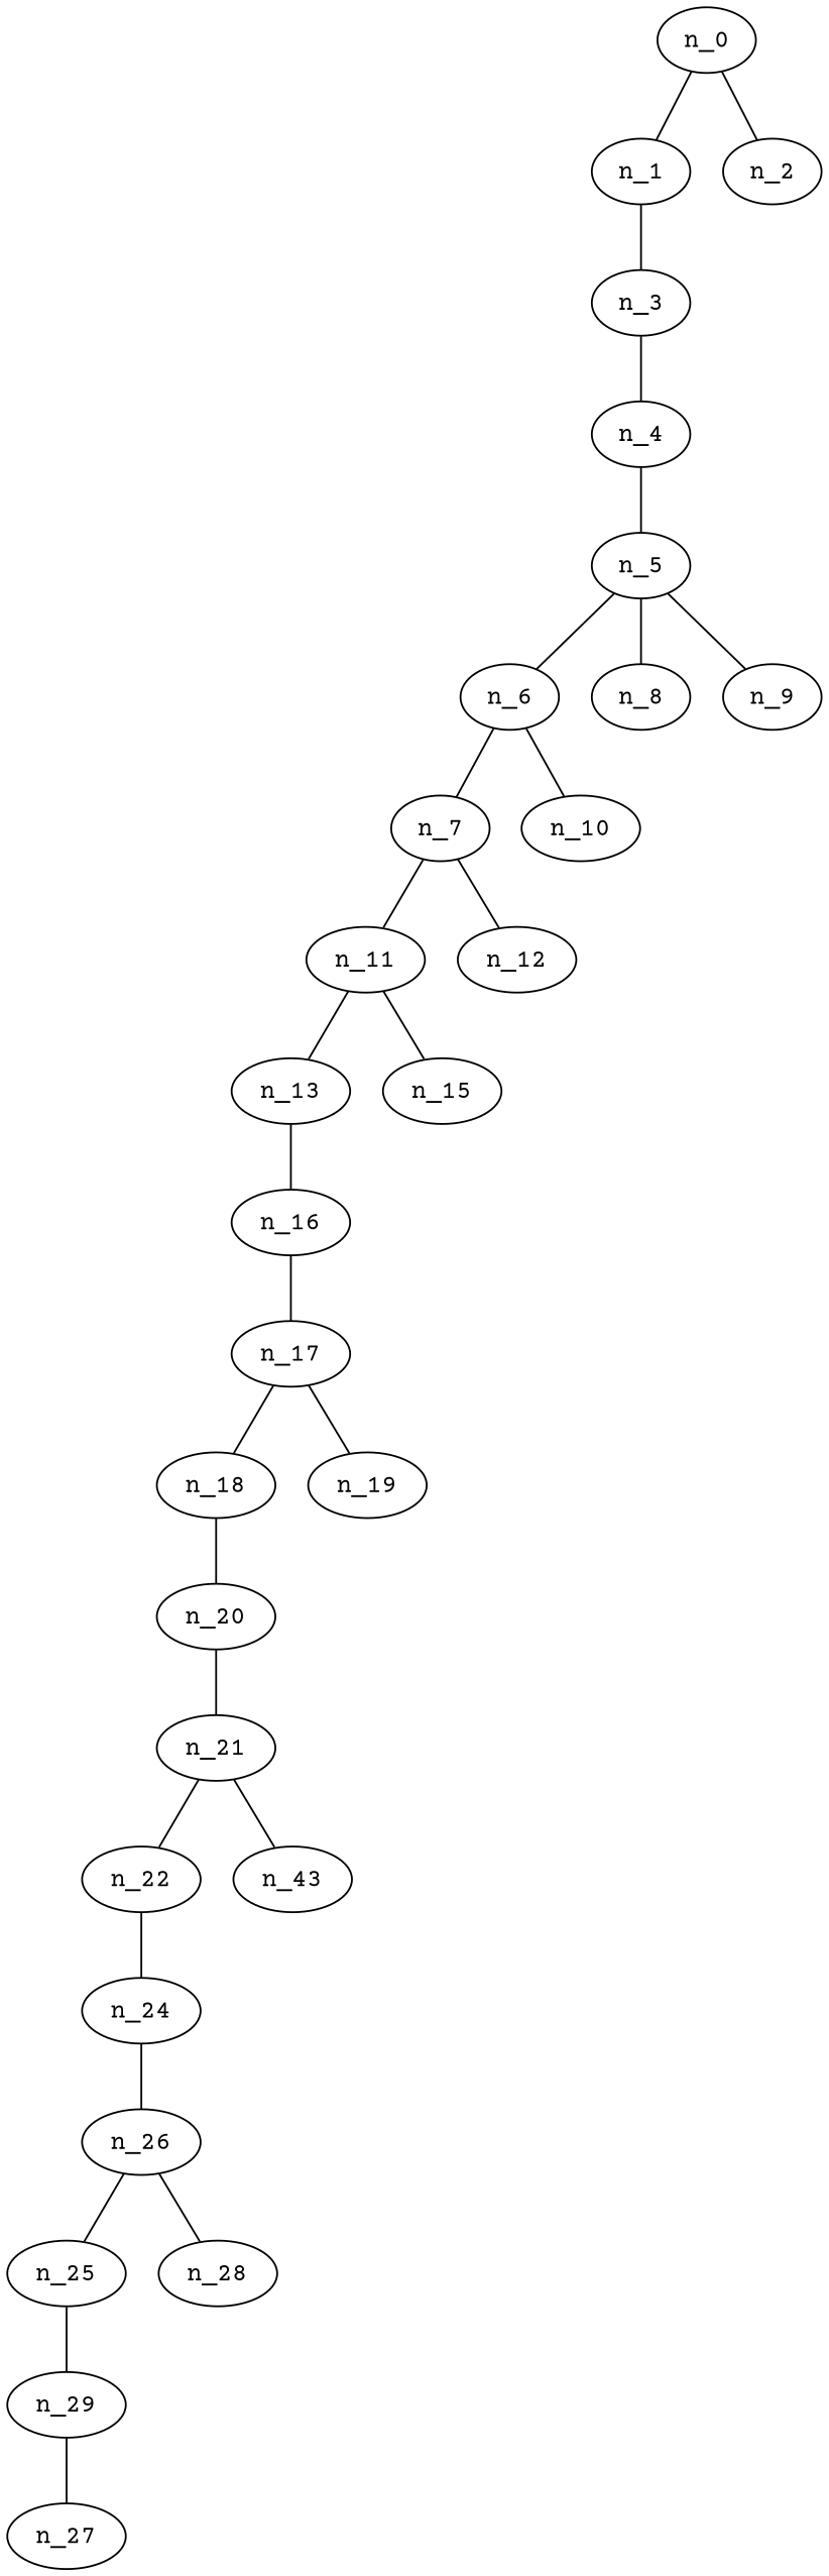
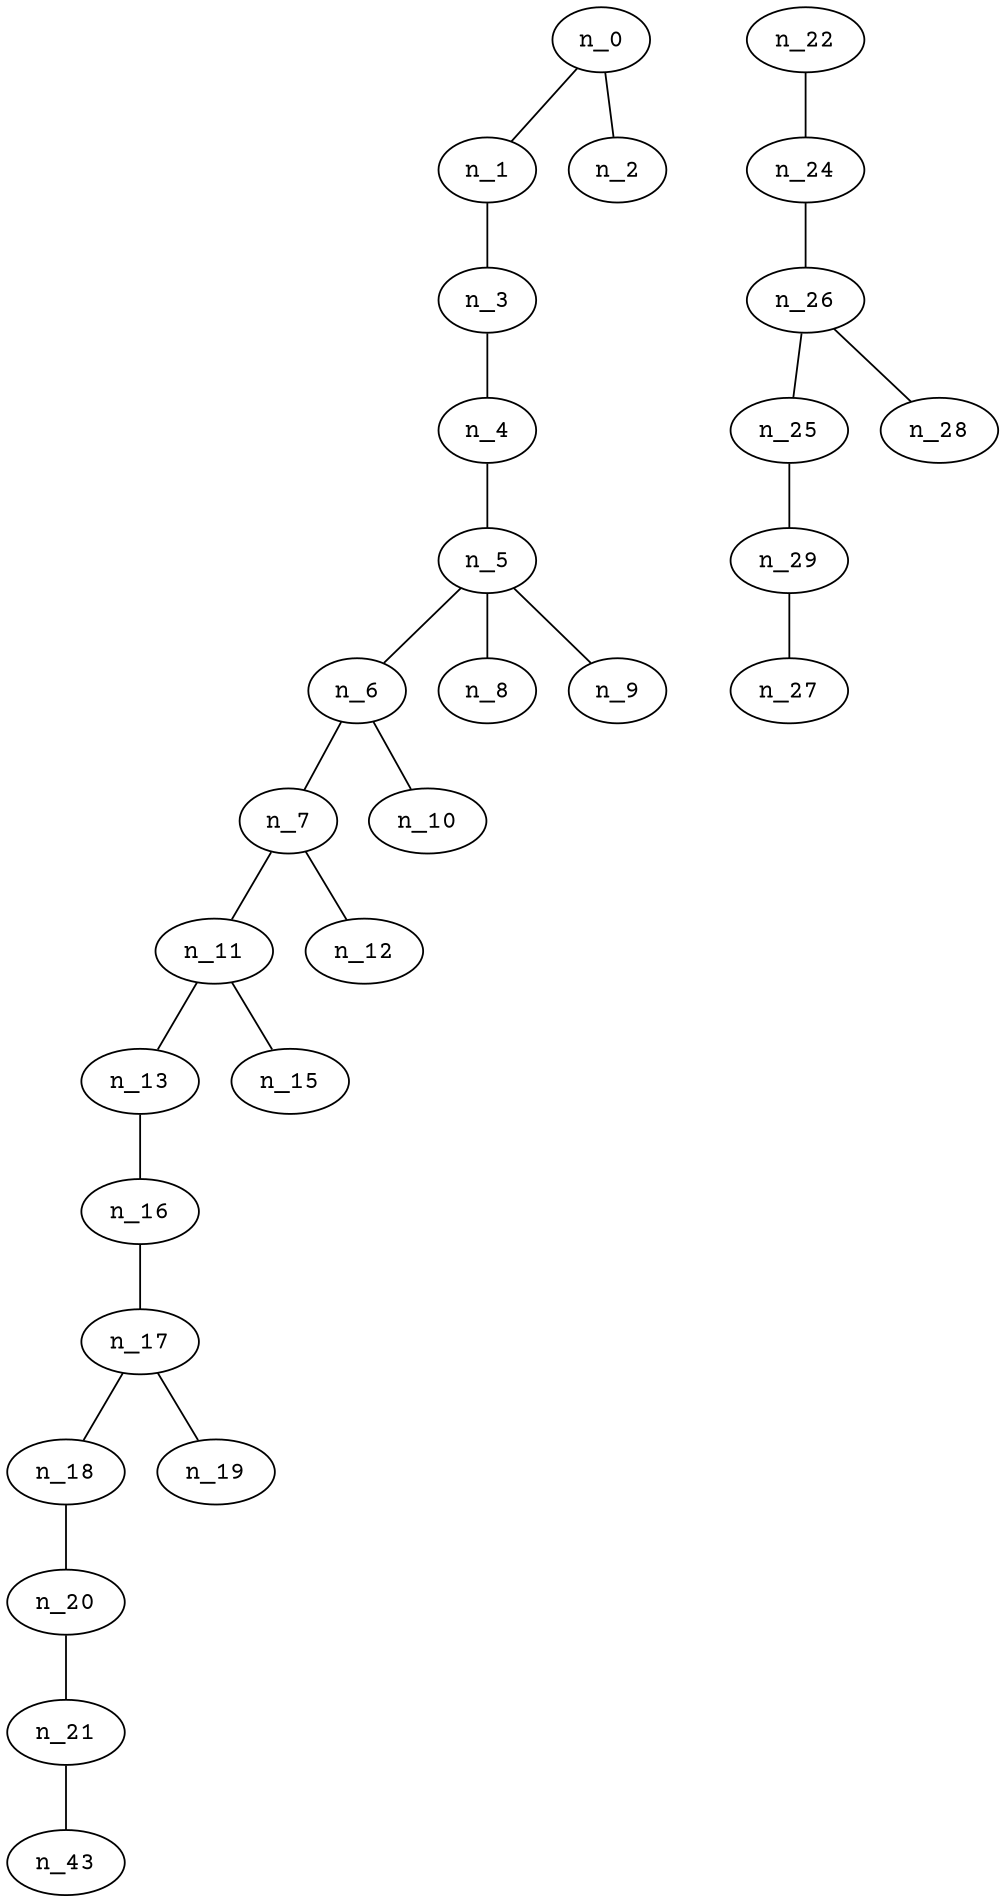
  graph {
    fontname="Courier Prime"
    node [fontname="Courier Prime"]
    edge [fontname="Courier Prime"]
    n_0
    n_1
    n_2
    n_3
    n_4
    n_5
    n_6
    n_8
    n_9
    n_7
    n_10
    n_11
    n_12
    n_13
    n_15
    n_16
    n_17
    n_18
    n_19
    n_20
    n_21
    n_22
    n23 [label=n_43]
    n_24
    n_26
    n_25
    n_28
    n_29
    n_27
    n_0 -- n_1
    n_0 -- n_2
    n_1 -- n_3
    n_3 -- n_4
    n_4 -- n_5
    n_5 -- n_6
    n_5 -- n_8
    n_5 -- n_9
    n_6 -- n_7
    n_6 -- n_10
    n_7 -- n_11
    n_7 -- n_12
    n_11 -- n_13
    n_11 -- n_15
    n_13 -- n_16
    n_16 -- n_17
    n_17 -- n_18
    n_17 -- n_19
    n_18 -- n_20
    n_20 -- n_21
-   n_21 -- n_22
    n_21 -- n23
    n_22 -- n_24
    n_24 -- n_26
    n_26 -- n_25
    n_26 -- n_28
    n_25 -- n_29
    n_29 -- n_27
  }
